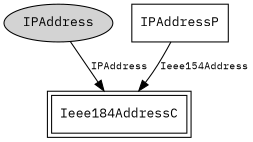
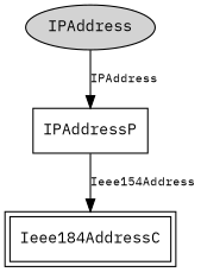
  digraph {
    fontname="IBM Plex Mono"
    node [fontname="IBM Plex Mono" fontsize=12 shape=box]
    edge [fontname="IBM Plex Mono" fontsize=10]
    n1 [label=IPAddress shape=ellipse style=filled]
    IPAddressP
    n3 [label=Ieee184AddressC peripheries=2]
-   n1 -> n3 [label=IPAddress]
+   n1 -> IPAddressP [label=IPAddress]
    IPAddressP -> n3 [label=Ieee154Address]
  }
